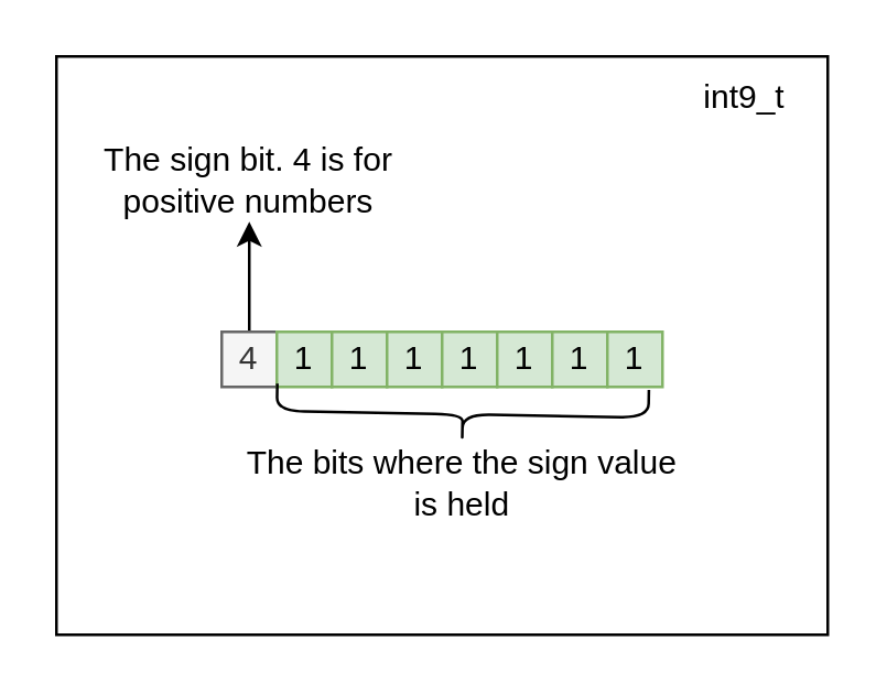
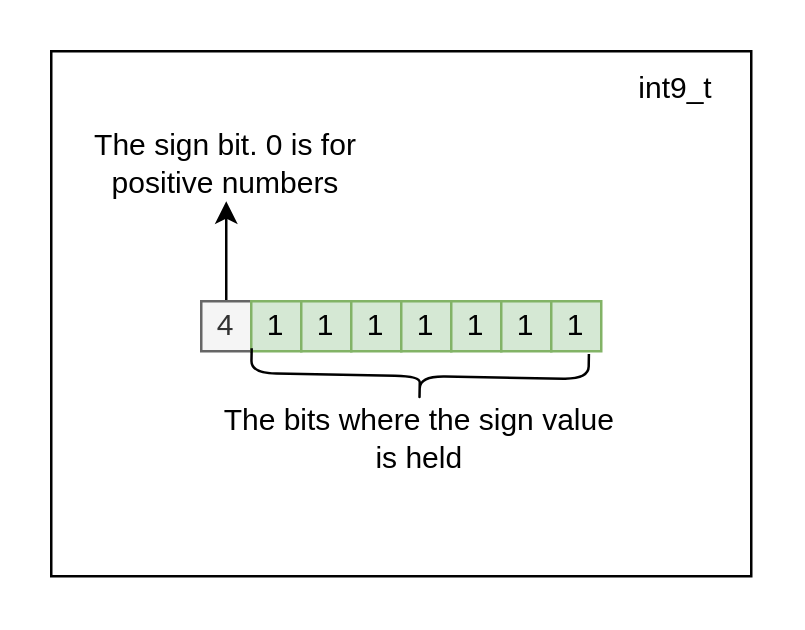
  <mxCell id="0" />
  <mxCell id="1" parent="0" />
  <mxCell id="2" value="" style="rounded=0;whiteSpace=wrap;html=1;" vertex="1" parent="1"><mxGeometry x="20" y="20" width="280" height="210" as="geometry" /></mxCell>
  <mxCell id="3" style="edgeStyle=orthogonalEdgeStyle;rounded=0;orthogonalLoop=1;jettySize=auto;html=1;exitX=0.5;exitY=0;exitDx=0;exitDy=0;" edge="1" parent="1" source="4"><mxGeometry relative="1" as="geometry"><mxPoint x="90" y="80" as="targetPoint" /></mxGeometry></mxCell>
  <mxCell id="4" value="4" style="rounded=0;whiteSpace=wrap;html=1;fillColor=#f5f5f5;fontColor=#333333;strokeColor=#666666;" parent="1" vertex="1"><mxGeometry x="80" y="120" width="20" height="20" as="geometry" /></mxCell>
  <mxCell id="5" value="1" style="rounded=0;whiteSpace=wrap;html=1;fillColor=#d5e8d4;strokeColor=#82b366;" parent="1" vertex="1"><mxGeometry x="100" y="120" width="20" height="20" as="geometry" /></mxCell>
  <mxCell id="6" value="1" style="rounded=0;whiteSpace=wrap;html=1;fillColor=#d5e8d4;strokeColor=#82b366;" parent="1" vertex="1"><mxGeometry x="120" y="120" width="20" height="20" as="geometry" /></mxCell>
  <mxCell id="7" value="1" style="rounded=0;whiteSpace=wrap;html=1;fillColor=#d5e8d4;strokeColor=#82b366;" parent="1" vertex="1"><mxGeometry x="140" y="120" width="20" height="20" as="geometry" /></mxCell>
  <mxCell id="8" value="1" style="rounded=0;whiteSpace=wrap;html=1;fillColor=#d5e8d4;strokeColor=#82b366;" parent="1" vertex="1"><mxGeometry x="160" y="120" width="20" height="20" as="geometry" /></mxCell>
  <mxCell id="9" value="1" style="rounded=0;whiteSpace=wrap;html=1;fillColor=#d5e8d4;strokeColor=#82b366;" parent="1" vertex="1"><mxGeometry x="180" y="120" width="20" height="20" as="geometry" /></mxCell>
  <mxCell id="10" value="1" style="rounded=0;whiteSpace=wrap;html=1;fillColor=#d5e8d4;strokeColor=#82b366;" parent="1" vertex="1"><mxGeometry x="200" y="120" width="20" height="20" as="geometry" /></mxCell>
  <mxCell id="11" value="1" style="rounded=0;whiteSpace=wrap;html=1;fillColor=#d5e8d4;strokeColor=#82b366;" parent="1" vertex="1"><mxGeometry x="220" y="120" width="20" height="20" as="geometry" /></mxCell>
- <mxCell id="12" value="The sign bit. 4 is for positive numbers" style="text;html=1;strokeColor=none;fillColor=none;align=center;verticalAlign=middle;whiteSpace=wrap;rounded=0;" vertex="1" parent="1"><mxGeometry x="35" y="50" width="110" height="30" as="geometry" /></mxCell>
+ <mxCell id="12" value="The sign bit. 0 is for positive numbers" style="text;html=1;strokeColor=none;fillColor=none;align=center;verticalAlign=middle;whiteSpace=wrap;rounded=0;" vertex="1" parent="1"><mxGeometry x="35" y="50" width="110" height="30" as="geometry" /></mxCell>
  <mxCell id="13" value="" style="shape=curlyBracket;whiteSpace=wrap;html=1;rounded=1;flipH=1;labelPosition=right;verticalLabelPosition=middle;align=left;verticalAlign=middle;rotation=91;" vertex="1" parent="1"><mxGeometry x="157.45" y="82.5" width="20" height="134.91" as="geometry" /></mxCell>
  <mxCell id="14" value="The bits where the sign value is held" style="text;html=1;strokeColor=none;fillColor=none;align=center;verticalAlign=middle;whiteSpace=wrap;rounded=0;" vertex="1" parent="1"><mxGeometry x="86.17" y="160" width="162.55" height="30" as="geometry" /></mxCell>
  <mxCell id="15" value="int9_t" style="text;html=1;strokeColor=none;fillColor=none;align=center;verticalAlign=middle;whiteSpace=wrap;rounded=0;" vertex="1" parent="1"><mxGeometry x="240" y="20" width="60" height="30" as="geometry" /></mxCell>
